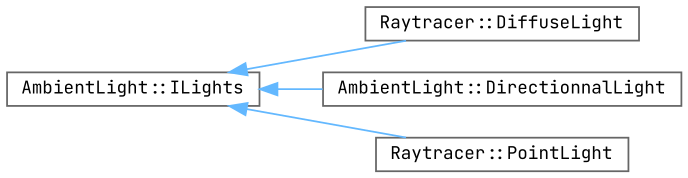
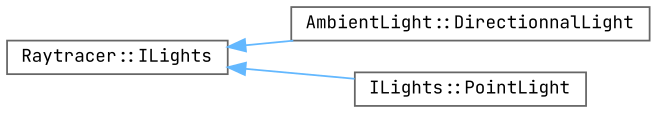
  digraph {
    fontname="JetBrains Mono"
    rankdir=LR
    node [color=grey40 fillcolor=white fontname="JetBrains Mono" fontsize=10 shape=box style=filled]
    edge [color=steelblue1 dir=back fontname="JetBrains Mono" fontsize=10 labelfontname=Helvetica labelfontsize=10 style=solid]
-   n1 [height=0.2 label="AmbientLight::ILights" width=0.4]
-   n2 [height=0.2 label="Raytracer::DiffuseLight" width=0.4]
+   n1 [height=0.2 label="Raytracer::ILights" width=0.4]
    n3 [height=0.2 label="AmbientLight::DirectionnalLight" width=0.4]
-   n4 [height=0.2 label="Raytracer::PointLight" width=0.4]
-   n1 -> n2
+   n4 [height=0.2 label="ILights::PointLight" width=0.4]
    n1 -> n3
    n1 -> n4
  }
